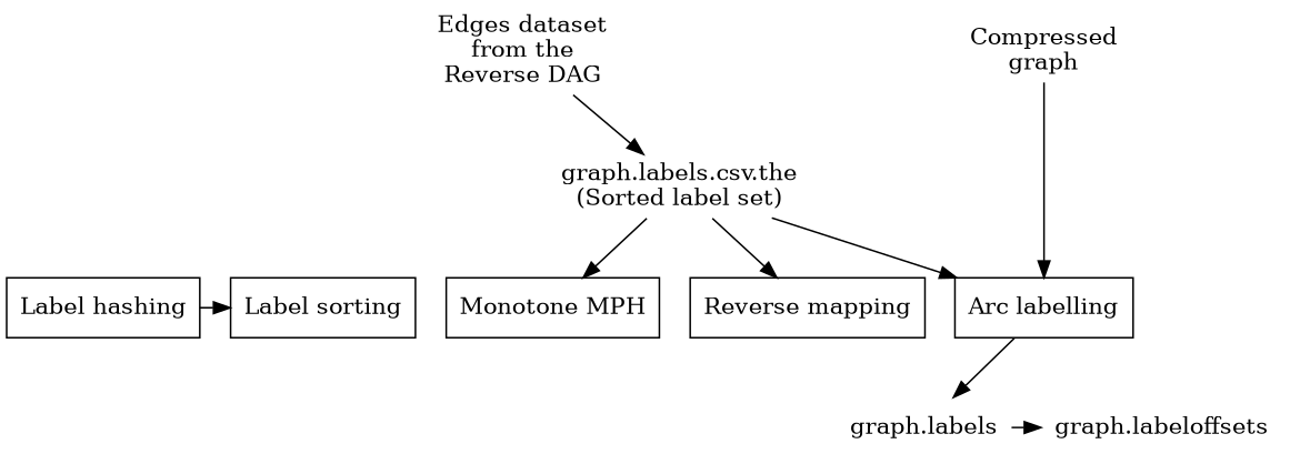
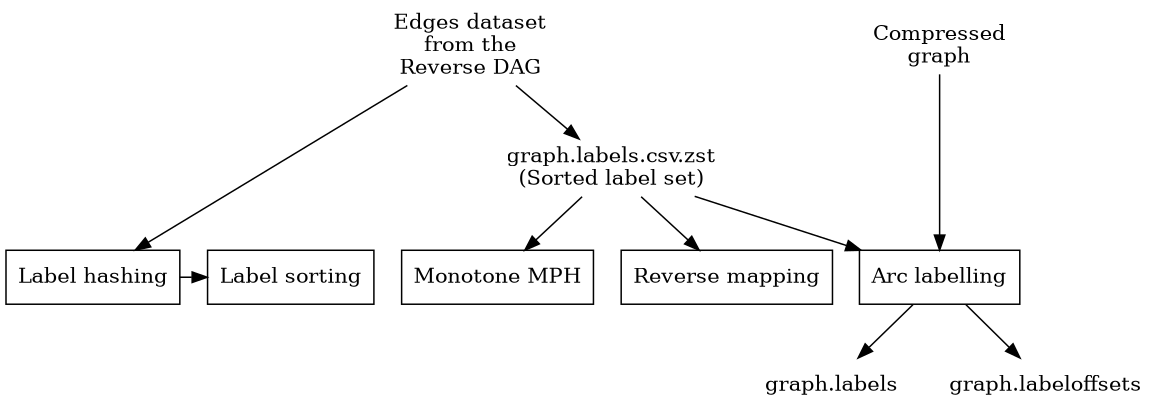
  digraph {
    node [shape=none]
    n1 [label="Edges dataset\nfrom the\nReverse DAG"]
    n2 [label="Compressed\ngraph"]
    n3 [label="Monotone MPH" shape=box]
    n4 [label="Reverse mapping" shape=box]
    n5 [label="Label hashing" shape=box]
    n6 [label="Label sorting" shape=box]
    n7 [label="Arc labelling" shape=box]
    n8 [label="graph.labels"]
    n9 [label="graph.labeloffsets"]
-   n10 [label="graph.labels.csv.the\n(Sorted label set)"]
+   n10 [label="graph.labels.csv.zst\n(Sorted label set)"]
    subgraph sub_1 {
      rank=same
      n1
      n2
    }
    subgraph sub_2 {
      rank=same
      n3
      n4
    }
    subgraph sub_3 {
      rank=same
      n5
      n6
      n7
    }
    subgraph sub_4 {
      rank=same
      n8
      n9
    }
+   n1 -> n5
    n1 -> n10
    n2 -> n7
    n5 -> n6
    n7 -> n8
-   n8 -> n9
+   n7 -> n9
    n10 -> n3
    n10 -> n4
    n10 -> n7
  }
